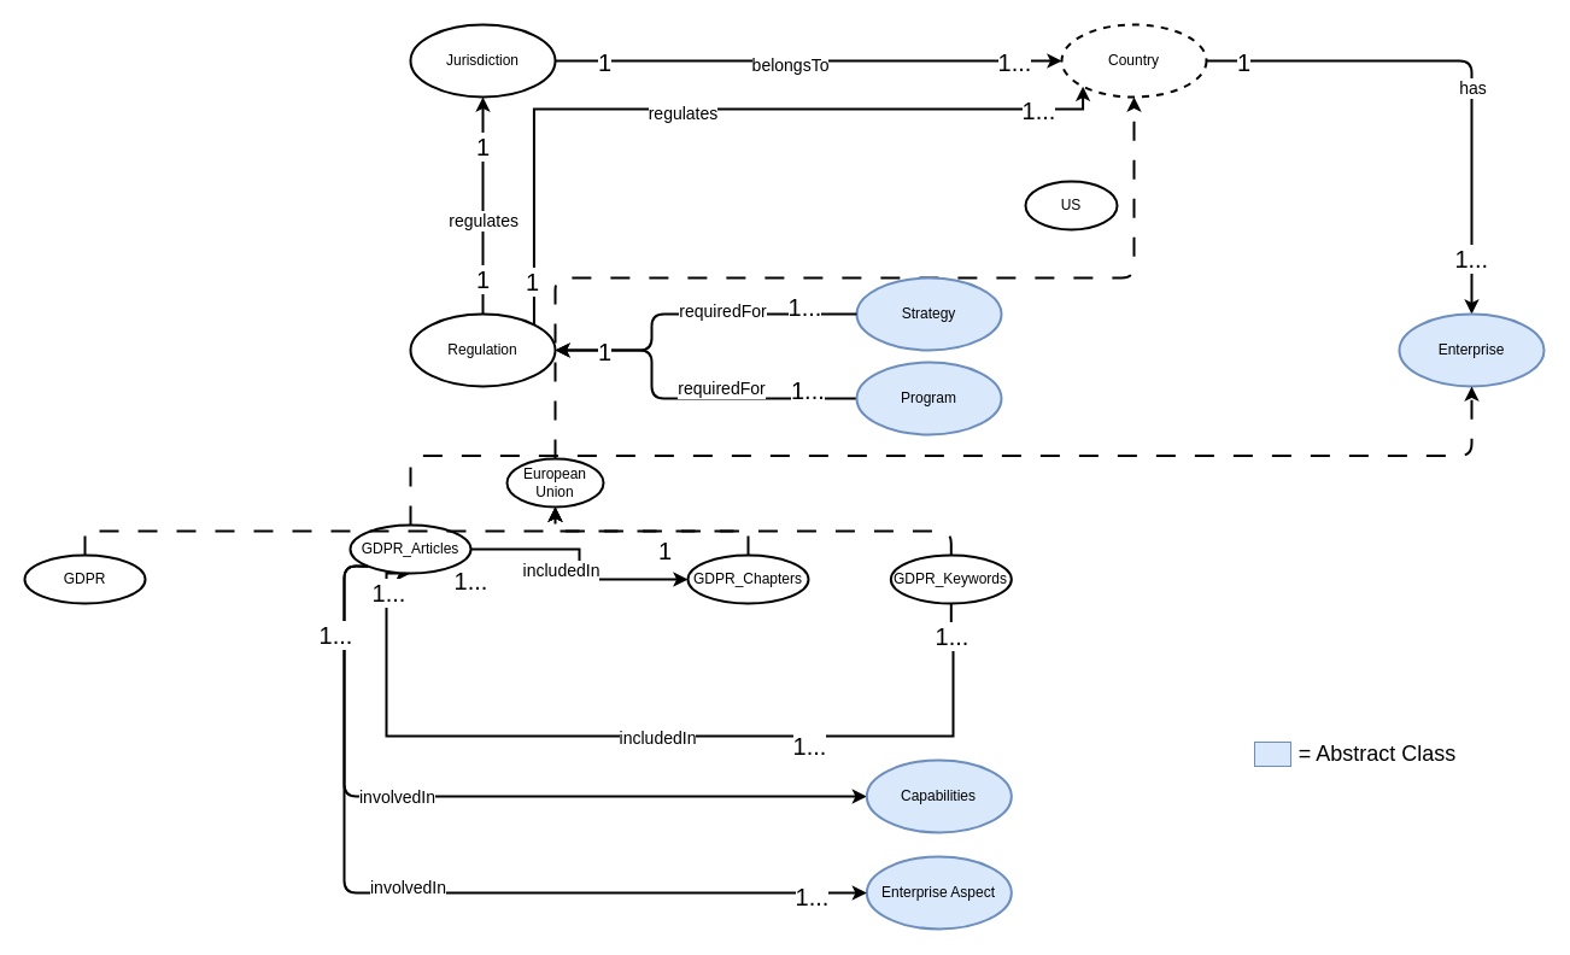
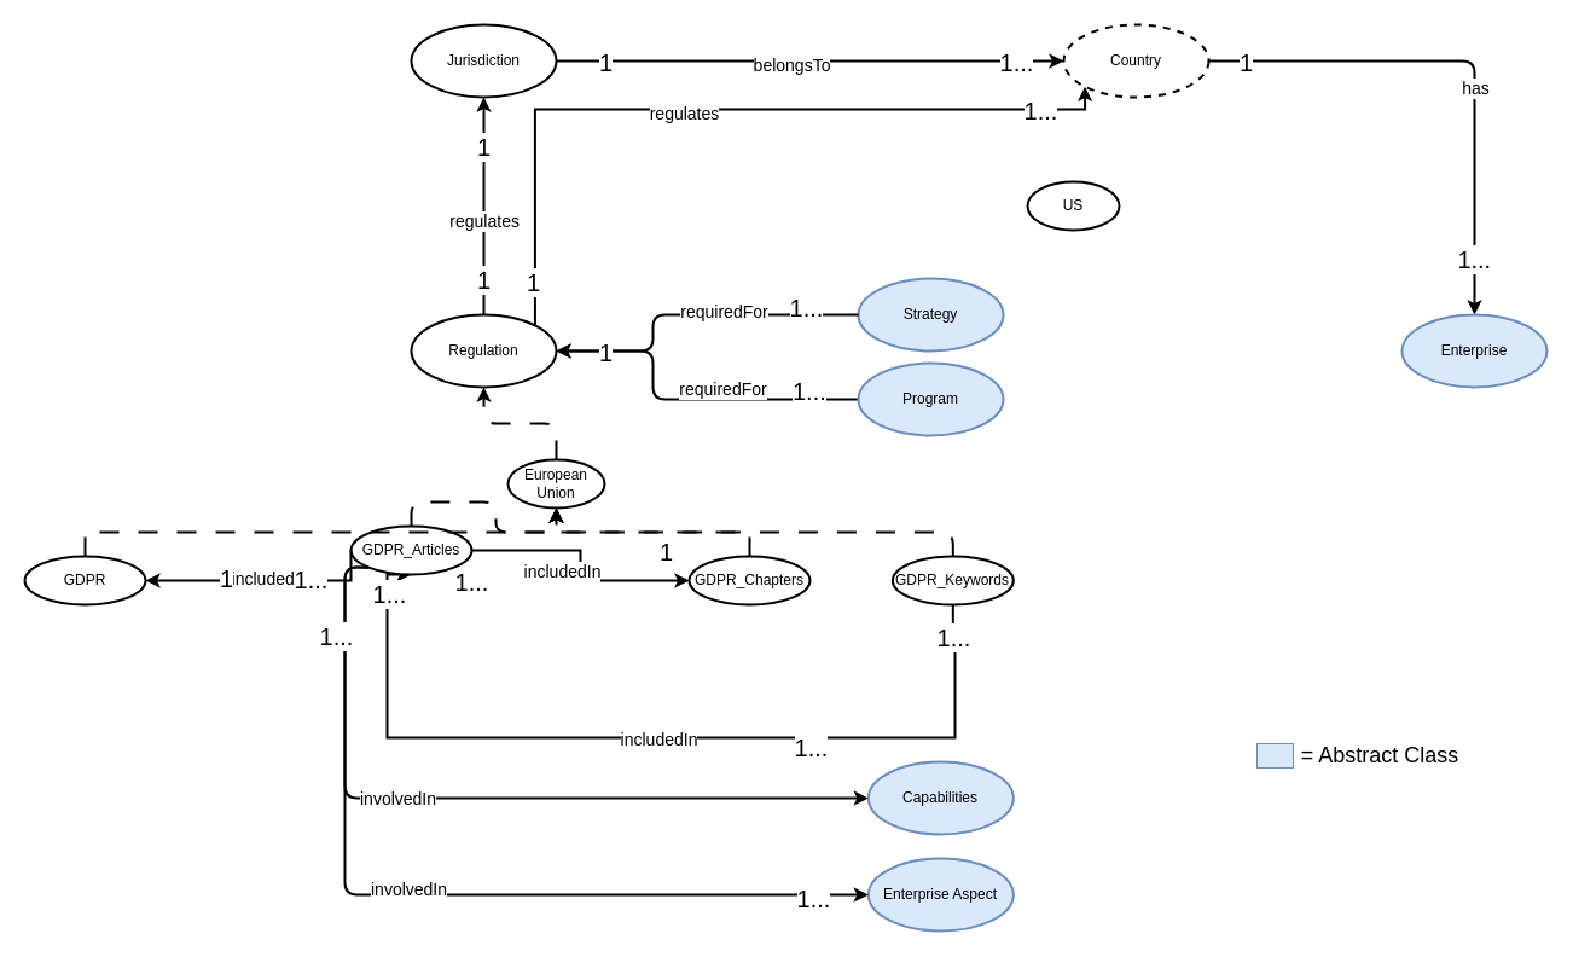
  <mxCell id="0" />
  <mxCell id="1" parent="0" />
  <mxCell id="2" style="edgeStyle=orthogonalEdgeStyle;rounded=0;orthogonalLoop=1;jettySize=auto;html=1;exitX=1;exitY=0;exitDx=0;exitDy=0;strokeWidth=2;fontSize=12;entryX=0;entryY=1;entryDx=0;entryDy=0;" edge="1" parent="1" source="18" target="6"><mxGeometry relative="1" as="geometry"><Array as="points"><mxPoint x="443" y="90" /><mxPoint x="897" y="90" /></Array></mxGeometry></mxCell>
  <mxCell id="3" value="&lt;font style=&quot;font-size: 14px;&quot;&gt;regulates&lt;/font&gt;" style="edgeLabel;html=1;align=center;verticalAlign=middle;resizable=0;points=[];" vertex="1" connectable="0" parent="2"><mxGeometry x="-0.075" y="-3" relative="1" as="geometry"><mxPoint as="offset" /></mxGeometry></mxCell>
  <mxCell id="4" value="&lt;font style=&quot;font-size: 20px;&quot;&gt;1&lt;/font&gt;" style="edgeLabel;html=1;align=center;verticalAlign=middle;resizable=0;points=[];" vertex="1" connectable="0" parent="2"><mxGeometry x="-0.929" y="3" relative="1" as="geometry"><mxPoint x="1" y="-13" as="offset" /></mxGeometry></mxCell>
  <mxCell id="5" value="&lt;font style=&quot;font-size: 20px;&quot;&gt;1...&lt;/font&gt;" style="edgeLabel;html=1;align=center;verticalAlign=middle;resizable=0;points=[];" vertex="1" connectable="0" parent="2"><mxGeometry x="0.829" relative="1" as="geometry"><mxPoint as="offset" /></mxGeometry></mxCell>
  <mxCell id="6" value="Country" style="ellipse;whiteSpace=wrap;html=1;strokeWidth=2;dashed=1;" vertex="1" parent="1"><mxGeometry x="880" y="20" width="120" height="60" as="geometry" /></mxCell>
  <mxCell id="7" style="edgeStyle=orthogonalEdgeStyle;rounded=1;orthogonalLoop=1;jettySize=auto;html=1;exitX=1;exitY=0.5;exitDx=0;exitDy=0;entryX=0.5;entryY=0;entryDx=0;entryDy=0;strokeWidth=2;fontSize=12;" edge="1" parent="1" source="6" target="10"><mxGeometry relative="1" as="geometry"><Array as="points"><mxPoint x="1220" y="50" /></Array></mxGeometry></mxCell>
  <mxCell id="8" value="&lt;font style=&quot;font-size: 14px;&quot;&gt;has&lt;/font&gt;" style="edgeLabel;html=1;align=center;verticalAlign=middle;resizable=0;points=[];" vertex="1" connectable="0" parent="7"><mxGeometry x="0.125" relative="1" as="geometry"><mxPoint as="offset" /></mxGeometry></mxCell>
  <mxCell id="9" value="&lt;font style=&quot;font-size: 20px;&quot;&gt;1&lt;/font&gt;" style="edgeLabel;html=1;align=center;verticalAlign=middle;resizable=0;points=[];" vertex="1" connectable="0" parent="7"><mxGeometry x="0.791" y="-1" relative="1" as="geometry"><mxPoint x="-189" y="-165" as="offset" /></mxGeometry></mxCell>
  <mxCell id="10" value="Enterprise" style="ellipse;whiteSpace=wrap;html=1;strokeWidth=2;fillColor=#dae8fc;strokeColor=#6c8ebf;" vertex="1" parent="1"><mxGeometry x="1160" y="260" width="120" height="60" as="geometry" /></mxCell>
  <mxCell id="11" style="edgeStyle=orthogonalEdgeStyle;rounded=0;orthogonalLoop=1;jettySize=auto;html=1;strokeWidth=2;fontSize=12;entryX=0.5;entryY=1;entryDx=0;entryDy=0;" edge="1" parent="1" source="18" target="15"><mxGeometry relative="1" as="geometry" /></mxCell>
  <mxCell id="12" value="&lt;font style=&quot;font-size: 14px;&quot;&gt;&amp;nbsp; &amp;nbsp; &amp;nbsp; &amp;nbsp;regulates&lt;/font&gt;" style="edgeLabel;html=1;align=center;verticalAlign=middle;resizable=0;points=[];" vertex="1" connectable="0" parent="11"><mxGeometry x="-0.133" y="2" relative="1" as="geometry"><mxPoint x="-12" as="offset" /></mxGeometry></mxCell>
  <mxCell id="13" value="&lt;font style=&quot;font-size: 20px;&quot;&gt;1&lt;/font&gt;" style="edgeLabel;html=1;align=center;verticalAlign=middle;resizable=0;points=[];" vertex="1" connectable="0" parent="11"><mxGeometry x="-0.8" relative="1" as="geometry"><mxPoint x="-1" y="-12" as="offset" /></mxGeometry></mxCell>
  <mxCell id="14" value="&lt;font style=&quot;font-size: 20px;&quot;&gt;1&lt;/font&gt;" style="edgeLabel;html=1;align=center;verticalAlign=middle;resizable=0;points=[];" vertex="1" connectable="0" parent="11"><mxGeometry x="0.478" y="-1" relative="1" as="geometry"><mxPoint x="-2" y="-7" as="offset" /></mxGeometry></mxCell>
  <mxCell id="15" value="Jurisdiction" style="ellipse;whiteSpace=wrap;html=1;strokeWidth=2;fontSize=12;" vertex="1" parent="1"><mxGeometry x="340" y="20" width="120" height="60" as="geometry" /></mxCell>
  <mxCell id="16" style="edgeStyle=orthogonalEdgeStyle;rounded=1;orthogonalLoop=1;jettySize=auto;html=1;exitX=0;exitY=0.5;exitDx=0;exitDy=0;strokeWidth=2;fontSize=12;entryX=1;entryY=0.5;entryDx=0;entryDy=0;" edge="1" parent="1" source="36" target="18"><mxGeometry relative="1" as="geometry"><Array as="points"><mxPoint x="540" y="330" /><mxPoint x="540" y="290" /></Array></mxGeometry></mxCell>
  <mxCell id="17" value="&lt;font style=&quot;font-size: 14px;&quot;&gt;requiredFor&lt;/font&gt;" style="edgeLabel;html=1;align=center;verticalAlign=middle;resizable=0;points=[];" vertex="1" connectable="0" parent="16"><mxGeometry x="-0.2" y="-3" relative="1" as="geometry"><mxPoint x="3" y="-6" as="offset" /></mxGeometry></mxCell>
  <mxCell id="18" value="Regulation" style="ellipse;whiteSpace=wrap;html=1;strokeWidth=2;" vertex="1" parent="1"><mxGeometry x="340" y="260" width="120" height="60" as="geometry" /></mxCell>
  <mxCell id="19" value="US" style="ellipse;whiteSpace=wrap;html=1;strokeWidth=2;" vertex="1" parent="1"><mxGeometry x="850" y="150" width="76" height="40" as="geometry" /></mxCell>
- <mxCell id="20" style="edgeStyle=orthogonalEdgeStyle;rounded=1;orthogonalLoop=1;jettySize=auto;html=1;exitX=0.5;exitY=0;exitDx=0;exitDy=0;dashed=1;dashPattern=8 8;strokeWidth=2;" edge="1" parent="1" source="21" target="6"><mxGeometry relative="1" as="geometry" /></mxCell>
+ <mxCell id="20" style="edgeStyle=orthogonalEdgeStyle;rounded=1;orthogonalLoop=1;jettySize=auto;html=1;exitX=0.5;exitY=0;exitDx=0;exitDy=0;dashed=1;dashPattern=8 8;strokeWidth=2;" edge="1" parent="1" source="21" target="18"><mxGeometry relative="1" as="geometry" /></mxCell>
  <mxCell id="21" value="European Union" style="ellipse;whiteSpace=wrap;html=1;strokeWidth=2;" vertex="1" parent="1"><mxGeometry x="420" y="380" width="80" height="40" as="geometry" /></mxCell>
  <mxCell id="22" style="edgeStyle=orthogonalEdgeStyle;rounded=0;orthogonalLoop=1;jettySize=auto;html=1;exitX=0.5;exitY=1;exitDx=0;exitDy=0;entryX=0.5;entryY=1;entryDx=0;entryDy=0;strokeWidth=2;" edge="1" parent="1" source="33" target="26"><mxGeometry relative="1" as="geometry"><Array as="points"><mxPoint x="788" y="530" /><mxPoint x="790" y="530" /><mxPoint x="790" y="610" /><mxPoint x="320" y="610" /></Array></mxGeometry></mxCell>
  <mxCell id="23" value="&lt;span style=&quot;font-size: 20px;&quot;&gt;1...&lt;/span&gt;" style="edgeLabel;html=1;align=center;verticalAlign=middle;resizable=0;points=[];" vertex="1" connectable="0" parent="22"><mxGeometry x="-0.928" relative="1" as="geometry"><mxPoint as="offset" /></mxGeometry></mxCell>
  <mxCell id="24" value="&lt;font style=&quot;font-size: 20px;&quot;&gt;1...&lt;/font&gt;" style="edgeLabel;html=1;align=center;verticalAlign=middle;resizable=0;points=[];" vertex="1" connectable="0" parent="22"><mxGeometry x="0.903" y="-1" relative="1" as="geometry"><mxPoint as="offset" /></mxGeometry></mxCell>
  <mxCell id="25" value="&lt;font style=&quot;font-size: 14px;&quot;&gt;includedIn&lt;/font&gt;" style="edgeLabel;html=1;align=center;verticalAlign=middle;resizable=0;points=[];" vertex="1" connectable="0" parent="22"><mxGeometry x="-0.031" y="1" relative="1" as="geometry"><mxPoint as="offset" /></mxGeometry></mxCell>
  <mxCell id="26" value="GDPR_Articles" style="ellipse;whiteSpace=wrap;html=1;strokeWidth=2;" vertex="1" parent="1"><mxGeometry x="290" y="435" width="100" height="40" as="geometry" /></mxCell>
  <mxCell id="27" style="edgeStyle=orthogonalEdgeStyle;rounded=0;orthogonalLoop=1;jettySize=auto;html=1;exitX=0.5;exitY=0;exitDx=0;exitDy=0;dashed=1;dashPattern=8 8;strokeWidth=2;" edge="1" parent="1" source="32" target="21"><mxGeometry relative="1" as="geometry" /></mxCell>
  <mxCell id="28" style="edgeStyle=orthogonalEdgeStyle;rounded=0;orthogonalLoop=1;jettySize=auto;html=1;exitX=1;exitY=0.5;exitDx=0;exitDy=0;entryX=0;entryY=0.5;entryDx=0;entryDy=0;strokeWidth=2;" edge="1" parent="1" source="26" target="32"><mxGeometry relative="1" as="geometry" /></mxCell>
  <mxCell id="29" value="&lt;font style=&quot;font-size: 20px;&quot;&gt;1&lt;/font&gt;" style="edgeLabel;html=1;align=center;verticalAlign=middle;resizable=0;points=[];" vertex="1" connectable="0" parent="28"><mxGeometry x="-0.824" relative="1" as="geometry"><mxPoint x="142" as="offset" /></mxGeometry></mxCell>
  <mxCell id="30" value="&lt;font style=&quot;font-size: 20px;&quot;&gt;1...&lt;/font&gt;" style="edgeLabel;html=1;align=center;verticalAlign=middle;resizable=0;points=[];" vertex="1" connectable="0" parent="28"><mxGeometry x="0.631" y="-2" relative="1" as="geometry"><mxPoint x="-143" y="-2" as="offset" /></mxGeometry></mxCell>
  <mxCell id="31" value="&lt;font style=&quot;font-size: 14px;&quot;&gt;includedIn&lt;/font&gt;" style="edgeLabel;html=1;align=center;verticalAlign=middle;resizable=0;points=[];" vertex="1" connectable="0" parent="28"><mxGeometry x="0.042" y="-2" relative="1" as="geometry"><mxPoint x="-14" as="offset" /></mxGeometry></mxCell>
  <mxCell id="32" value="GDPR_Chapters" style="ellipse;whiteSpace=wrap;html=1;strokeWidth=2;" vertex="1" parent="1"><mxGeometry x="570" y="460" width="100" height="40" as="geometry" /></mxCell>
  <mxCell id="33" value="GDPR_Keywords" style="ellipse;whiteSpace=wrap;html=1;strokeWidth=2;" vertex="1" parent="1"><mxGeometry x="738.33" y="460" width="100" height="40" as="geometry" /></mxCell>
- <mxCell id="34" style="edgeStyle=orthogonalEdgeStyle;rounded=1;orthogonalLoop=1;jettySize=auto;html=1;exitX=0.5;exitY=0;exitDx=0;exitDy=0;dashed=1;dashPattern=8 8;strokeWidth=2;" edge="1" parent="1" source="26" target="10"><mxGeometry relative="1" as="geometry"><mxPoint x="328" y="419.5" as="sourcePoint" /><mxPoint x="290" y="369.5" as="targetPoint" /></mxGeometry></mxCell>
+ <mxCell id="34" style="edgeStyle=orthogonalEdgeStyle;rounded=1;orthogonalLoop=1;jettySize=auto;html=1;exitX=0.5;exitY=0;exitDx=0;exitDy=0;dashed=1;dashPattern=8 8;entryX=0.5;entryY=1;entryDx=0;entryDy=0;strokeWidth=2;" edge="1" parent="1" source="26" target="21"><mxGeometry relative="1" as="geometry"><mxPoint x="328" y="419.5" as="sourcePoint" /><mxPoint x="290" y="369.5" as="targetPoint" /></mxGeometry></mxCell>
  <mxCell id="35" style="edgeStyle=orthogonalEdgeStyle;rounded=1;orthogonalLoop=1;jettySize=auto;html=1;exitX=0.5;exitY=0;exitDx=0;exitDy=0;dashed=1;dashPattern=8 8;entryX=0.5;entryY=1;entryDx=0;entryDy=0;strokeWidth=2;" edge="1" parent="1" source="33" target="21"><mxGeometry relative="1" as="geometry"><mxPoint x="260" y="470" as="sourcePoint" /><mxPoint x="410" y="430" as="targetPoint" /></mxGeometry></mxCell>
  <mxCell id="36" value="Program" style="ellipse;whiteSpace=wrap;html=1;strokeWidth=2;fillColor=#dae8fc;strokeColor=#6c8ebf;" vertex="1" parent="1"><mxGeometry x="710" y="300" width="120" height="60" as="geometry" /></mxCell>
  <mxCell id="37" value="Strategy" style="ellipse;whiteSpace=wrap;html=1;strokeWidth=2;fillColor=#dae8fc;strokeColor=#6c8ebf;" vertex="1" parent="1"><mxGeometry x="710" y="230" width="120" height="60" as="geometry" /></mxCell>
  <mxCell id="38" style="edgeStyle=orthogonalEdgeStyle;rounded=1;orthogonalLoop=1;jettySize=auto;html=1;exitX=0;exitY=0.5;exitDx=0;exitDy=0;entryX=1;entryY=0.5;entryDx=0;entryDy=0;strokeWidth=2;fontSize=12;" edge="1" parent="1" source="37" target="18"><mxGeometry relative="1" as="geometry"><mxPoint x="720" y="380" as="sourcePoint" /><mxPoint x="470" y="300" as="targetPoint" /><Array as="points"><mxPoint x="540" y="260" /><mxPoint x="540" y="290" /></Array></mxGeometry></mxCell>
  <mxCell id="39" value="&lt;font style=&quot;font-size: 14px;&quot;&gt;requiredFor&lt;/font&gt;" style="edgeLabel;html=1;align=center;verticalAlign=middle;resizable=0;points=[];" vertex="1" connectable="0" parent="38"><mxGeometry x="-0.2" y="-3" relative="1" as="geometry"><mxPoint as="offset" /></mxGeometry></mxCell>
  <mxCell id="40" value="&lt;font style=&quot;font-size: 20px;&quot;&gt;1&lt;/font&gt;" style="edgeLabel;html=1;align=center;verticalAlign=middle;resizable=0;points=[];" vertex="1" connectable="0" parent="38"><mxGeometry x="-0.879" y="4" relative="1" as="geometry"><mxPoint x="-193" y="26" as="offset" /></mxGeometry></mxCell>
  <mxCell id="41" style="edgeStyle=orthogonalEdgeStyle;rounded=1;orthogonalLoop=1;jettySize=auto;html=1;exitX=0;exitY=1;exitDx=0;exitDy=0;entryX=0;entryY=0.5;entryDx=0;entryDy=0;strokeWidth=2;fontSize=12;" edge="1" parent="1" source="26" target="43"><mxGeometry relative="1" as="geometry"><Array as="points"><mxPoint x="285" y="660" /></Array></mxGeometry></mxCell>
  <mxCell id="42" value="&lt;font style=&quot;font-size: 14px;&quot;&gt;involvedIn&lt;/font&gt;" style="edgeLabel;html=1;align=center;verticalAlign=middle;resizable=0;points=[];" vertex="1" connectable="0" parent="41"><mxGeometry x="-0.21" relative="1" as="geometry"><mxPoint as="offset" /></mxGeometry></mxCell>
  <mxCell id="43" value="Capabilities" style="ellipse;whiteSpace=wrap;html=1;strokeWidth=2;fillColor=#dae8fc;strokeColor=#6c8ebf;" vertex="1" parent="1"><mxGeometry x="718.33" y="630" width="120" height="60" as="geometry" /></mxCell>
  <mxCell id="44" value="Enterprise Aspect" style="ellipse;whiteSpace=wrap;html=1;strokeWidth=2;fillColor=#dae8fc;strokeColor=#6c8ebf;" vertex="1" parent="1"><mxGeometry x="718.33" y="710" width="120" height="60" as="geometry" /></mxCell>
  <mxCell id="45" style="edgeStyle=orthogonalEdgeStyle;rounded=1;orthogonalLoop=1;jettySize=auto;html=1;exitX=0;exitY=1;exitDx=0;exitDy=0;entryX=0;entryY=0.5;entryDx=0;entryDy=0;strokeWidth=2;fontSize=12;" edge="1" parent="1" source="26" target="44"><mxGeometry relative="1" as="geometry"><mxPoint x="250" y="600" as="sourcePoint" /><mxPoint x="710" y="750" as="targetPoint" /><Array as="points"><mxPoint x="285" y="740" /></Array></mxGeometry></mxCell>
  <mxCell id="46" value="&lt;font style=&quot;font-size: 14px;&quot;&gt;involvedIn&lt;/font&gt;" style="edgeLabel;html=1;align=center;verticalAlign=middle;resizable=0;points=[];" vertex="1" connectable="0" parent="45"><mxGeometry x="-0.21" relative="1" as="geometry"><mxPoint x="52" as="offset" /></mxGeometry></mxCell>
  <mxCell id="47" value="&lt;font style=&quot;font-size: 20px;&quot;&gt;1...&lt;/font&gt;" style="edgeLabel;html=1;align=center;verticalAlign=middle;resizable=0;points=[];" vertex="1" connectable="0" parent="45"><mxGeometry x="0.916" relative="1" as="geometry"><mxPoint x="-410" y="-215" as="offset" /></mxGeometry></mxCell>
  <mxCell id="48" value="&lt;font style=&quot;font-size: 20px;&quot;&gt;1...&lt;/font&gt;" style="edgeLabel;html=1;align=center;verticalAlign=middle;resizable=0;points=[];" vertex="1" connectable="0" parent="45"><mxGeometry x="-0.91" y="-5" relative="1" as="geometry"><mxPoint x="390" y="135" as="offset" /></mxGeometry></mxCell>
  <mxCell id="49" value="&lt;font style=&quot;font-size: 20px;&quot;&gt;&amp;nbsp;1...&lt;/font&gt;" style="edgeLabel;html=1;align=center;verticalAlign=middle;resizable=0;points=[];" vertex="1" connectable="0" parent="1"><mxGeometry x="1055" y="30" as="geometry"><mxPoint x="161" y="183" as="offset" /></mxGeometry></mxCell>
  <mxCell id="50" value="&lt;font style=&quot;font-size: 20px;&quot;&gt;1...&lt;/font&gt;" style="edgeLabel;html=1;align=center;verticalAlign=middle;resizable=0;points=[];" vertex="1" connectable="0" parent="1"><mxGeometry x="490" y="300" as="geometry"><mxPoint x="176" y="-47" as="offset" /></mxGeometry></mxCell>
  <mxCell id="51" value="&lt;span style=&quot;color: rgb(0, 0, 0); font-family: Helvetica; font-size: 20px; font-style: normal; font-variant-ligatures: normal; font-variant-caps: normal; font-weight: 400; letter-spacing: normal; orphans: 2; text-align: center; text-indent: 0px; text-transform: none; widows: 2; word-spacing: 0px; -webkit-text-stroke-width: 0px; background-color: rgb(255, 255, 255); text-decoration-thickness: initial; text-decoration-style: initial; text-decoration-color: initial; float: none; display: inline !important;&quot;&gt;1...&lt;/span&gt;" style="text;whiteSpace=wrap;html=1;" vertex="1" parent="1"><mxGeometry x="654" y="305" width="60" height="50" as="geometry" /></mxCell>
  <mxCell id="52" value="GDPR" style="ellipse;whiteSpace=wrap;html=1;strokeWidth=2;" vertex="1" parent="1"><mxGeometry x="20" y="460" width="100" height="40" as="geometry" /></mxCell>
  <mxCell id="53" style="edgeStyle=orthogonalEdgeStyle;rounded=0;orthogonalLoop=1;jettySize=auto;html=1;exitX=0.5;exitY=0;exitDx=0;exitDy=0;dashed=1;dashPattern=8 8;strokeWidth=2;entryX=0.5;entryY=1;entryDx=0;entryDy=0;" edge="1" parent="1" source="52" target="21"><mxGeometry relative="1" as="geometry"><mxPoint x="475" y="470" as="sourcePoint" /><mxPoint x="410" y="430" as="targetPoint" /></mxGeometry></mxCell>
  <mxCell id="54" value="" style="rounded=0;whiteSpace=wrap;html=1;fillColor=#dae8fc;strokeColor=#6c8ebf;" vertex="1" parent="1"><mxGeometry x="1040" y="615" width="30" height="20" as="geometry" /></mxCell>
  <mxCell id="55" value="&lt;font style=&quot;font-size: 18px;&quot;&gt;= Abstract Class&lt;/font&gt;" style="text;html=1;strokeColor=none;fillColor=none;align=center;verticalAlign=middle;whiteSpace=wrap;rounded=0;" vertex="1" parent="1"><mxGeometry x="1067" y="610" width="150" height="30" as="geometry" /></mxCell>
  <mxCell id="56" style="edgeStyle=orthogonalEdgeStyle;rounded=0;orthogonalLoop=1;jettySize=auto;html=1;exitX=1;exitY=0.5;exitDx=0;exitDy=0;strokeWidth=2;fontSize=12;entryX=0;entryY=0.5;entryDx=0;entryDy=0;" edge="1" parent="1" source="15" target="6"><mxGeometry relative="1" as="geometry"><mxPoint x="453" y="279" as="sourcePoint" /><mxPoint x="907" y="81" as="targetPoint" /><Array as="points"><mxPoint x="680" y="50" /><mxPoint x="680" y="50" /></Array></mxGeometry></mxCell>
  <mxCell id="57" value="&lt;font style=&quot;font-size: 14px;&quot;&gt;belongsTo&lt;/font&gt;" style="edgeLabel;html=1;align=center;verticalAlign=middle;resizable=0;points=[];" vertex="1" connectable="0" parent="56"><mxGeometry x="-0.075" y="-3" relative="1" as="geometry"><mxPoint as="offset" /></mxGeometry></mxCell>
  <mxCell id="58" value="&lt;font style=&quot;font-size: 20px;&quot;&gt;1&lt;/font&gt;" style="edgeLabel;html=1;align=center;verticalAlign=middle;resizable=0;points=[];" vertex="1" connectable="0" parent="56"><mxGeometry x="-0.929" y="3" relative="1" as="geometry"><mxPoint x="25" y="3" as="offset" /></mxGeometry></mxCell>
  <mxCell id="59" value="&lt;font style=&quot;font-size: 20px;&quot;&gt;1...&lt;/font&gt;" style="edgeLabel;html=1;align=center;verticalAlign=middle;resizable=0;points=[];" vertex="1" connectable="0" parent="56"><mxGeometry x="0.829" relative="1" as="geometry"><mxPoint x="-4" as="offset" /></mxGeometry></mxCell>
+ <mxCell id="60" style="edgeStyle=orthogonalEdgeStyle;rounded=0;orthogonalLoop=1;jettySize=auto;html=1;exitX=0;exitY=0.5;exitDx=0;exitDy=0;entryX=1;entryY=0.5;entryDx=0;entryDy=0;strokeWidth=2;" edge="1" parent="1" source="26" target="52"><mxGeometry relative="1" as="geometry"><Array as="points"><mxPoint x="170" y="480" /><mxPoint x="170" y="480" /></Array></mxGeometry></mxCell>
+ <mxCell id="61" value="&lt;font style=&quot;font-size: 14px;&quot;&gt;includedIn&lt;/font&gt;" style="edgeLabel;html=1;align=center;verticalAlign=middle;resizable=0;points=[];" vertex="1" connectable="0" parent="60"><mxGeometry x="0.04" y="-2" relative="1" as="geometry"><mxPoint x="8" as="offset" /></mxGeometry></mxCell>
+ <mxCell id="62" value="&lt;font style=&quot;font-size: 20px;&quot;&gt;1...&lt;/font&gt;" style="edgeLabel;html=1;align=center;verticalAlign=middle;resizable=0;points=[];" vertex="1" connectable="0" parent="60"><mxGeometry x="0.732" y="-1" relative="1" as="geometry"><mxPoint x="110" y="-1" as="offset" /></mxGeometry></mxCell>
+ <mxCell id="63" value="&lt;font style=&quot;font-size: 20px;&quot;&gt;1&lt;/font&gt;" style="edgeLabel;html=1;align=center;verticalAlign=middle;resizable=0;points=[];" vertex="1" connectable="0" parent="60"><mxGeometry x="-0.779" y="-1" relative="1" as="geometry"><mxPoint x="-103" as="offset" /></mxGeometry></mxCell>
  <mxCell id="64" value="&lt;font style=&quot;font-size: 20px;&quot;&gt;1...&lt;/font&gt;" style="edgeLabel;html=1;align=center;verticalAlign=middle;resizable=0;points=[];" vertex="1" connectable="0" parent="1"><mxGeometry x="683.999" y="670.001" as="geometry"><mxPoint x="-11" y="72" as="offset" /></mxGeometry></mxCell>
